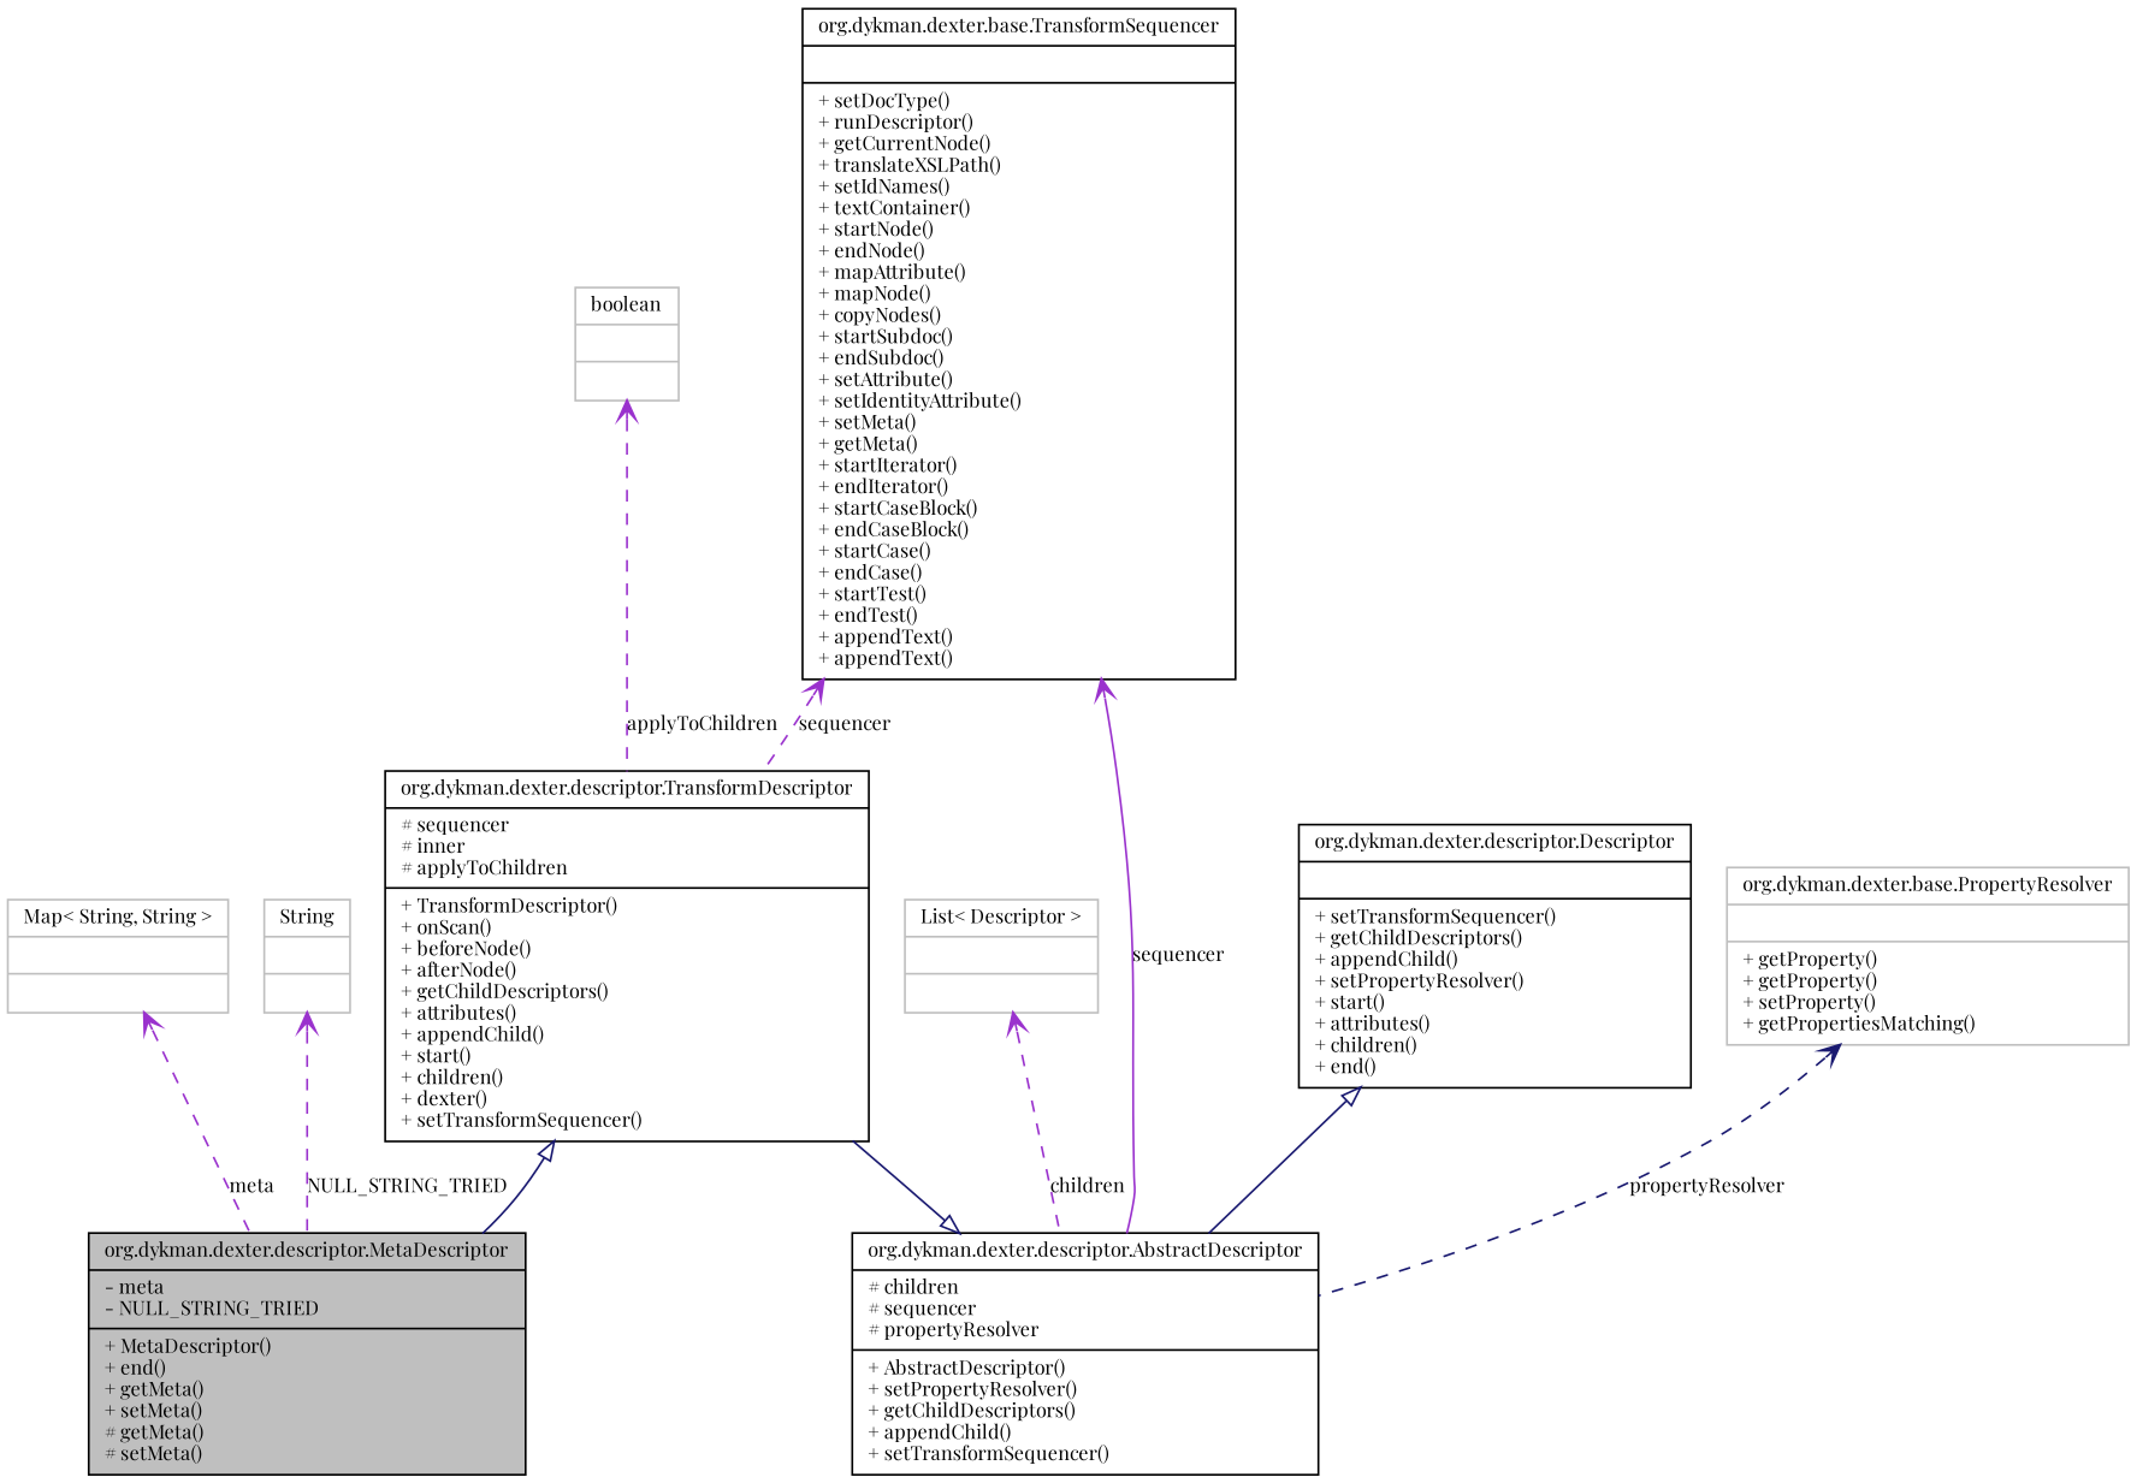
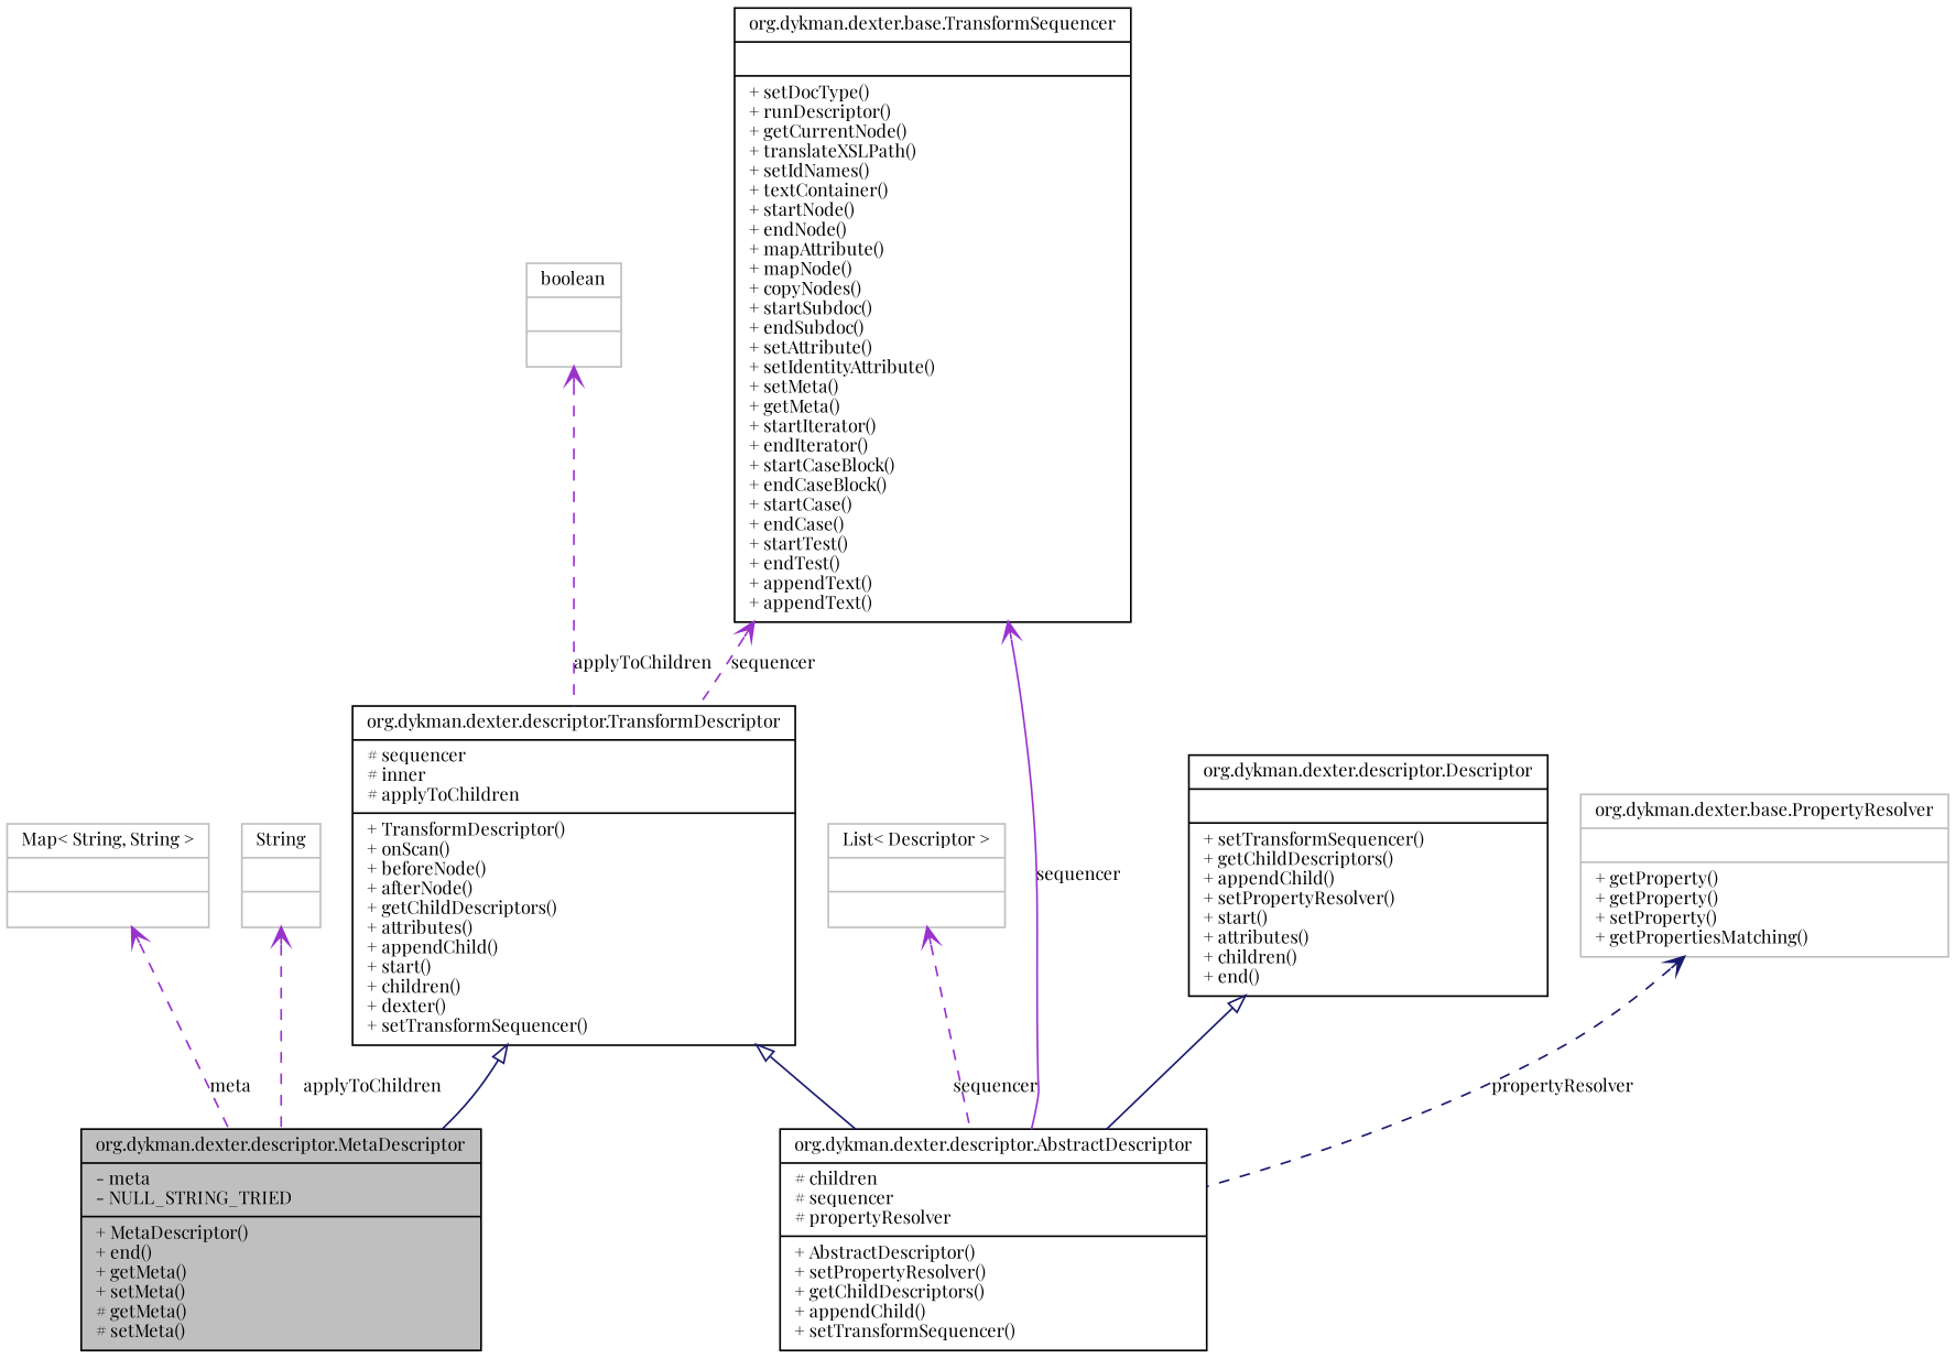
  digraph {
    fontname="Playfair Display"
    node [color=black fontname="Playfair Display" fontsize=10 shape=record]
    edge [arrowtail=open color=darkorchid3 dir=back fontname="Playfair Display" fontsize=10 labelfontname=FreeSans labelfontsize=10 style=dashed]
    n1 [fillcolor=grey75 fontcolor=black height=0.2 label="{org.dykman.dexter.descriptor.MetaDescriptor\n|- meta\l- NULL_STRING_TRIED\l|+ MetaDescriptor()\l+ end()\l+ getMeta()\l+ setMeta()\l# getMeta()\l# setMeta()\l}" style=filled width=0.4]
    n2 [height=0.2 label="{org.dykman.dexter.descriptor.TransformDescriptor\n|# sequencer\l# inner\l# applyToChildren\l|+ TransformDescriptor()\l+ onScan()\l+ beforeNode()\l+ afterNode()\l+ getChildDescriptors()\l+ attributes()\l+ appendChild()\l+ start()\l+ children()\l+ dexter()\l+ setTransformSequencer()\l}" width=0.4]
    n3 [height=0.2 label="{org.dykman.dexter.descriptor.AbstractDescriptor\n|# children\l# sequencer\l# propertyResolver\l|+ AbstractDescriptor()\l+ setPropertyResolver()\l+ getChildDescriptors()\l+ appendChild()\l+ setTransformSequencer()\l}" width=0.4]
    n4 [height=0.2 label="{org.dykman.dexter.descriptor.Descriptor\n||+ setTransformSequencer()\l+ getChildDescriptors()\l+ appendChild()\l+ setPropertyResolver()\l+ start()\l+ attributes()\l+ children()\l+ end()\l}" width=0.4]
    n5 [color=grey75 height=0.2 label="{org.dykman.dexter.base.PropertyResolver\n||+ getProperty()\l+ getProperty()\l+ setProperty()\l+ getPropertiesMatching()\l}" width=0.4]
    n6 [height=0.2 label="{org.dykman.dexter.base.TransformSequencer\n||+ setDocType()\l+ runDescriptor()\l+ getCurrentNode()\l+ translateXSLPath()\l+ setIdNames()\l+ textContainer()\l+ startNode()\l+ endNode()\l+ mapAttribute()\l+ mapNode()\l+ copyNodes()\l+ startSubdoc()\l+ endSubdoc()\l+ setAttribute()\l+ setIdentityAttribute()\l+ setMeta()\l+ getMeta()\l+ startIterator()\l+ endIterator()\l+ startCaseBlock()\l+ endCaseBlock()\l+ startCase()\l+ endCase()\l+ startTest()\l+ endTest()\l+ appendText()\l+ appendText()\l}" width=0.4]
    n7 [color=grey75 height=0.2 label="{List\< Descriptor \>\n||}" width=0.4]
    n8 [color=grey75 height=0.2 label="{boolean\n||}" width=0.4]
    n9 [color=grey75 height=0.2 label="{String\n||}" width=0.4]
    n10 [color=grey75 height=0.2 label="{Map\< String, String \>\n||}" width=0.4]
    n2 -> n1 [arrowtail=empty color=midnightblue style=solid]
-   n3 -> n2 [arrowtail=empty color=midnightblue style=solid]
+   n2 -> n3 [arrowtail=empty color=midnightblue style=solid]
    n4 -> n3 [arrowtail=empty color=midnightblue style=solid]
    n5 -> n3 [color=midnightblue label=propertyResolver]
    n6 -> n2 [label=sequencer]
    n6 -> n3 [label=sequencer style=solid]
-   n7 -> n3 [label=children]
+   n7 -> n3 [label=sequencer]
    n8 -> n2 [label=applyToChildren]
-   n9 -> n1 [label=NULL_STRING_TRIED]
+   n9 -> n1 [label=applyToChildren]
    n10 -> n1 [label=meta]
  }
